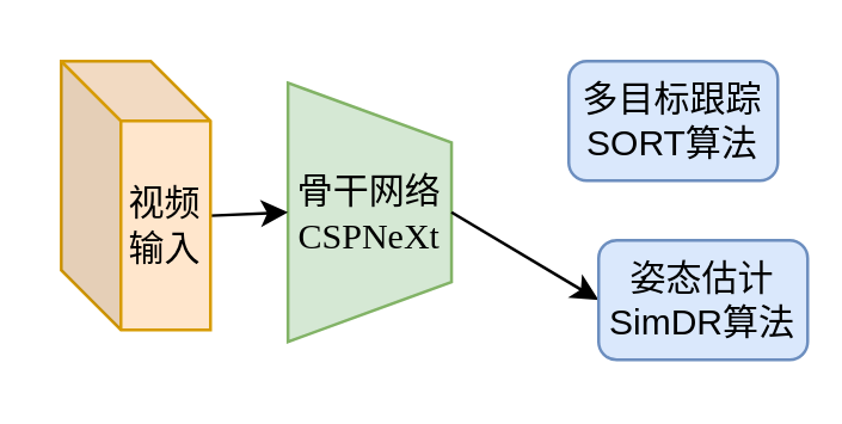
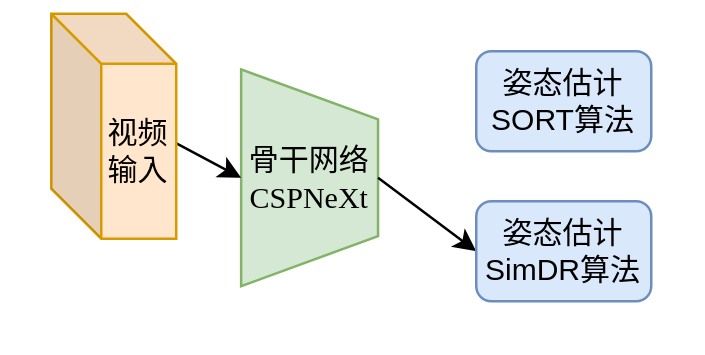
  <mxCell id="0" />
  <mxCell id="1" parent="0" />
  <mxCell id="2" value="骨干网络&lt;br&gt;&lt;span style=&quot;font-family: &amp;quot;Times New Roman&amp;quot;;&quot;&gt;CSPNeXt&lt;/span&gt;" style="shape=trapezoid;perimeter=trapezoidPerimeter;whiteSpace=wrap;html=1;fixedSize=1;rotation=90;fillColor=#d5e8d4;strokeColor=#82b366;horizontal=0;" vertex="1" parent="1"><mxGeometry x="80" y="43.24" width="86.68" height="54.76" as="geometry" /></mxCell>
  <mxCell id="3" value="" style="endArrow=classic;html=1;rounded=0;entryX=0.5;entryY=1;entryDx=0;entryDy=0;exitX=0.998;exitY=0.575;exitDx=0;exitDy=0;exitPerimeter=0;" edge="1" parent="1" source="4" target="2"><mxGeometry width="50" height="50" relative="1" as="geometry"><mxPoint x="40" y="50.35" as="sourcePoint" /><mxPoint x="68.105" y="51.06" as="targetPoint" /></mxGeometry></mxCell>
- <mxCell id="4" value="视频输入" style="shape=cube;whiteSpace=wrap;html=1;boundedLbl=1;backgroundOutline=1;darkOpacity=0.05;darkOpacity2=0.1;fillColor=#ffe6cc;strokeColor=#d79b00;" vertex="1" parent="1"><mxGeometry x="20" y="20" width="50" height="90" as="geometry" /></mxCell>
- <mxCell id="5" value="多目标跟踪&lt;br&gt;SORT算法" style="rounded=1;whiteSpace=wrap;html=1;fillColor=#dae8fc;strokeColor=#6c8ebf;" vertex="1" parent="1"><mxGeometry x="190" y="20" width="70" height="40" as="geometry" /></mxCell>
+ <mxCell id="4" value="视频输入" style="shape=cube;whiteSpace=wrap;html=1;boundedLbl=1;backgroundOutline=1;darkOpacity=0.05;darkOpacity2=0.1;fillColor=#ffe6cc;strokeColor=#d79b00;" vertex="1" parent="1"><mxGeometry x="20" y="5" width="50" height="90" as="geometry" /></mxCell>
+ <mxCell id="5" value="姿态估计&lt;br&gt;SORT算法" style="rounded=1;whiteSpace=wrap;html=1;fillColor=#dae8fc;strokeColor=#6c8ebf;" vertex="1" parent="1"><mxGeometry x="190" y="20" width="70" height="40" as="geometry" /></mxCell>
  <mxCell id="6" value="" style="endArrow=classic;html=1;rounded=0;exitX=0.5;exitY=0;exitDx=0;exitDy=0;entryX=0;entryY=0.5;entryDx=0;entryDy=0;" edge="1" parent="1" source="2" target="7"><mxGeometry width="50" height="50" relative="1" as="geometry"><mxPoint x="161" y="81" as="sourcePoint" /><mxPoint x="200" y="50" as="targetPoint" /></mxGeometry></mxCell>
- <mxCell id="7" value="姿态估计&lt;br&gt;SimDR算法" style="rounded=1;whiteSpace=wrap;html=1;fillColor=#dae8fc;strokeColor=#6c8ebf;" vertex="1" parent="1"><mxGeometry x="200" y="80" width="70" height="40" as="geometry" /></mxCell>
+ <mxCell id="7" value="姿态估计&lt;br&gt;SimDR算法" style="rounded=1;whiteSpace=wrap;html=1;fillColor=#dae8fc;strokeColor=#6c8ebf;" vertex="1" parent="1"><mxGeometry x="190" y="80" width="70" height="40" as="geometry" /></mxCell>
